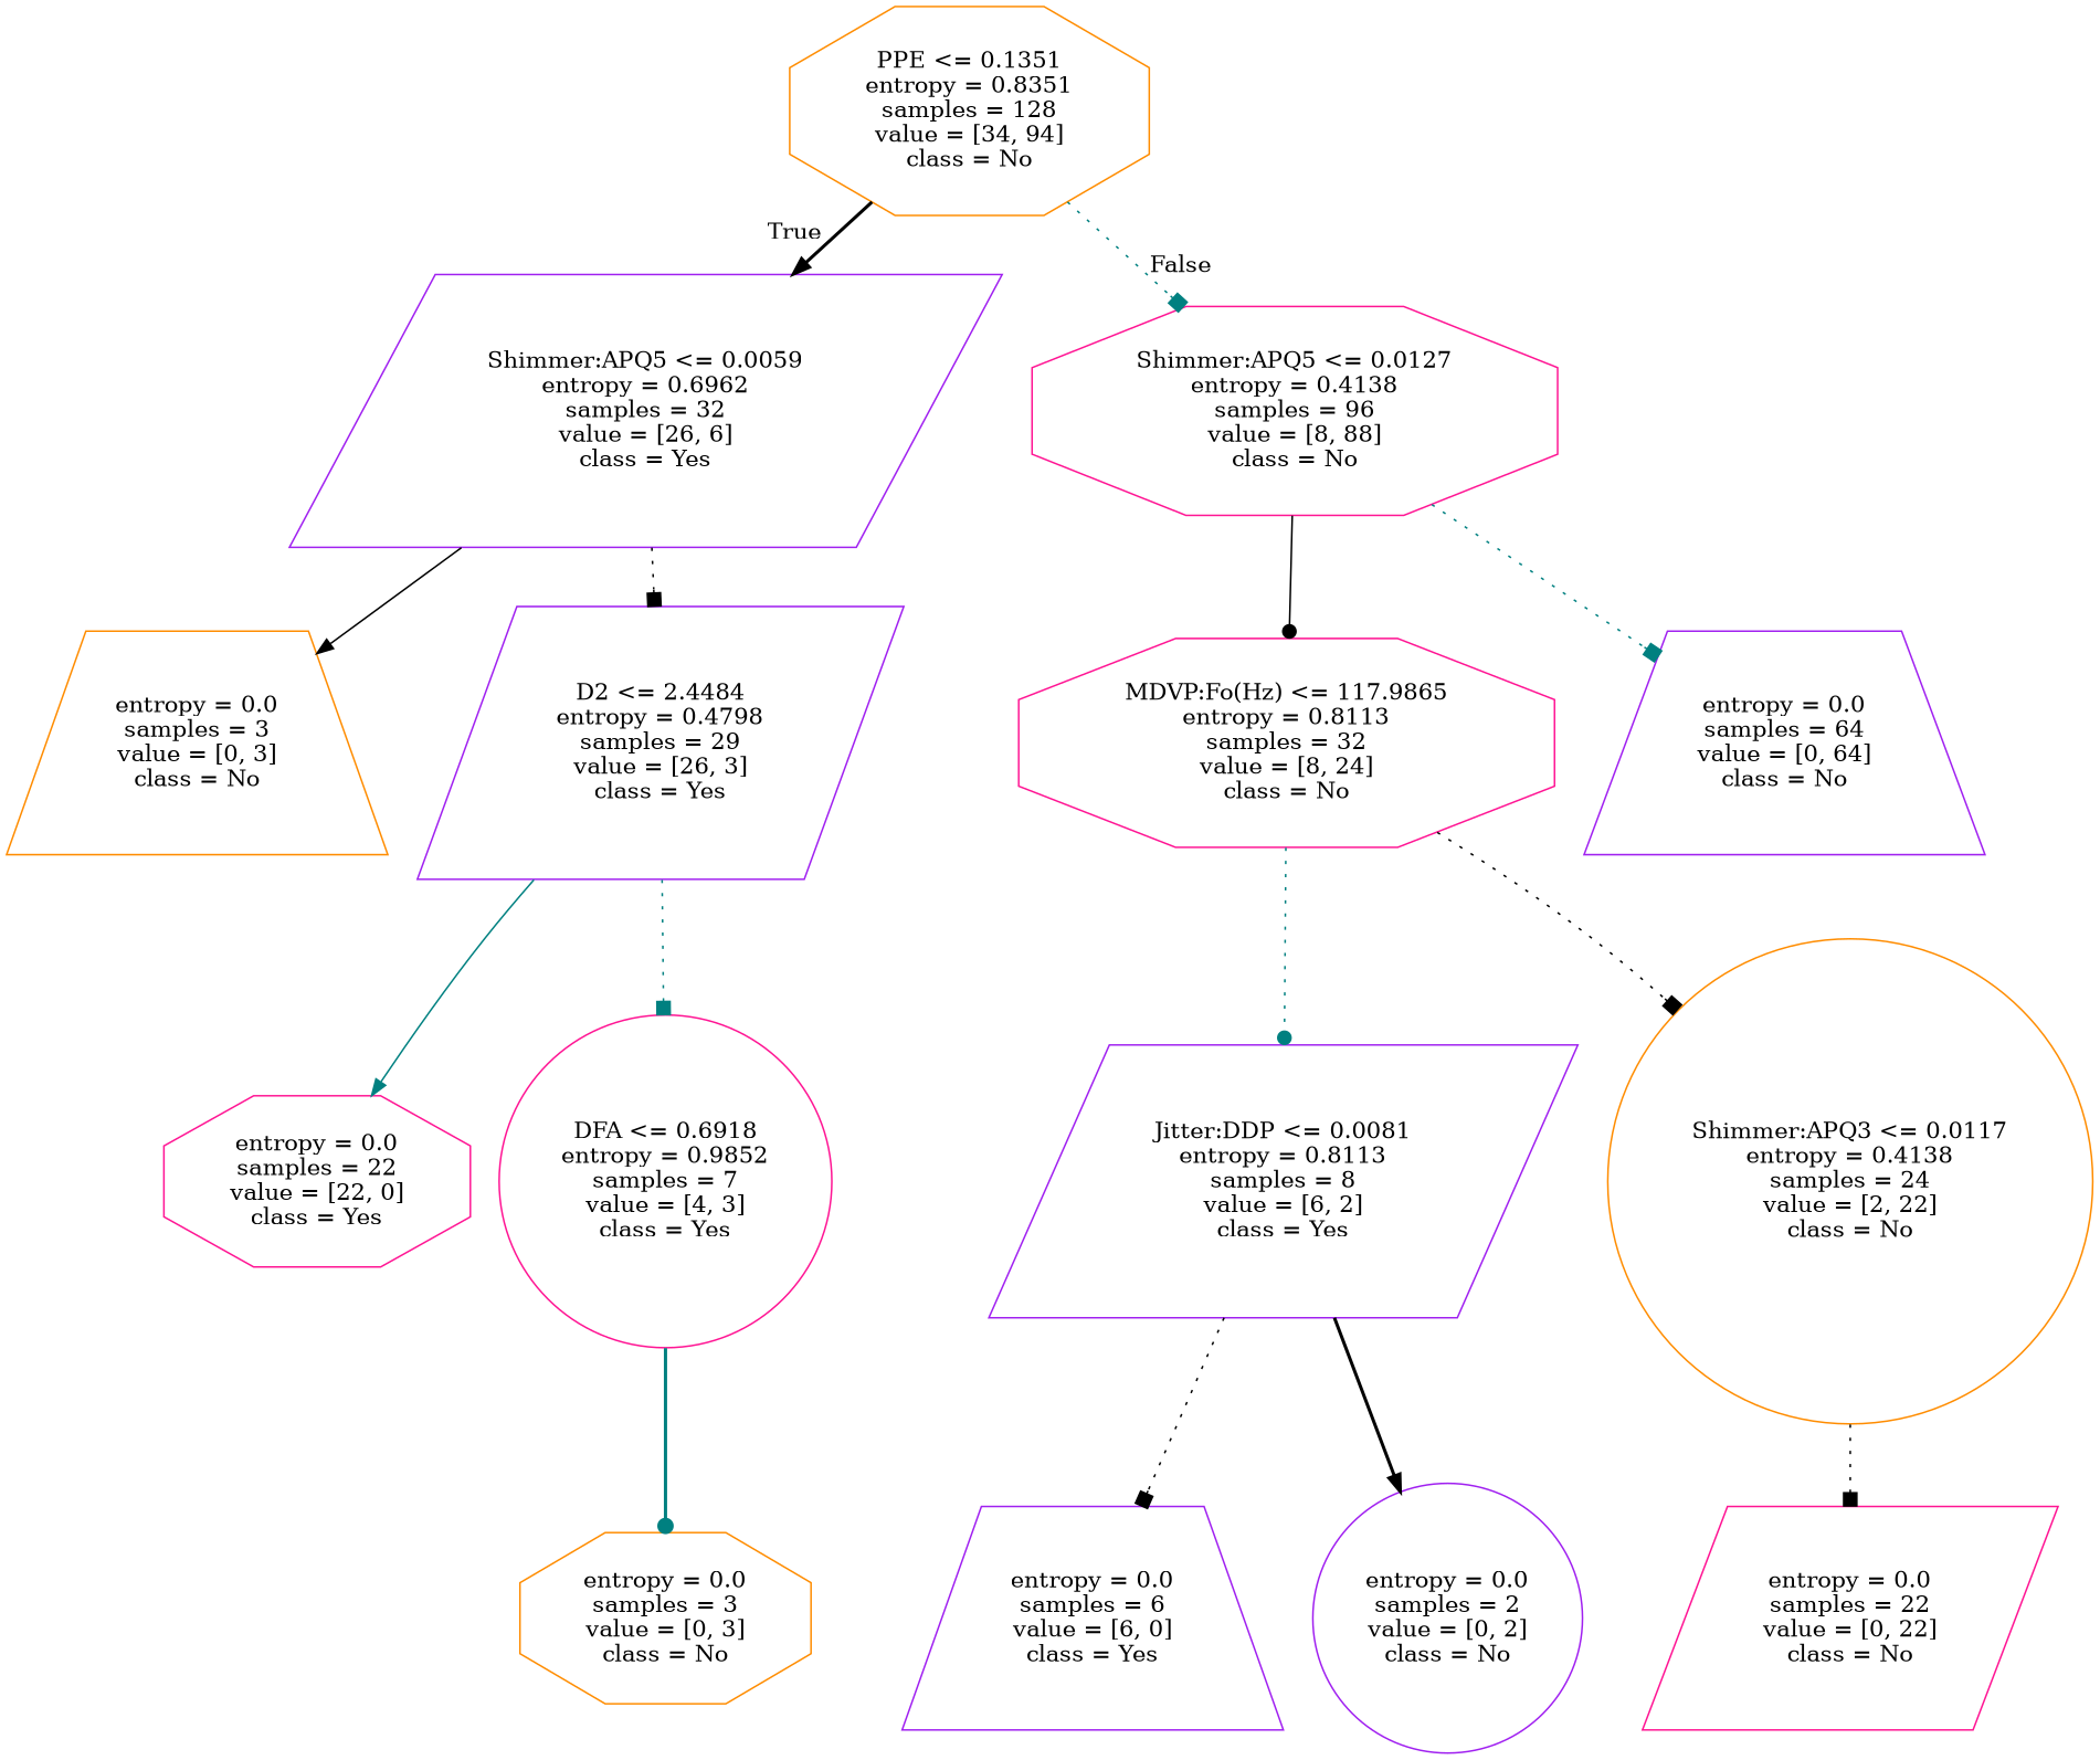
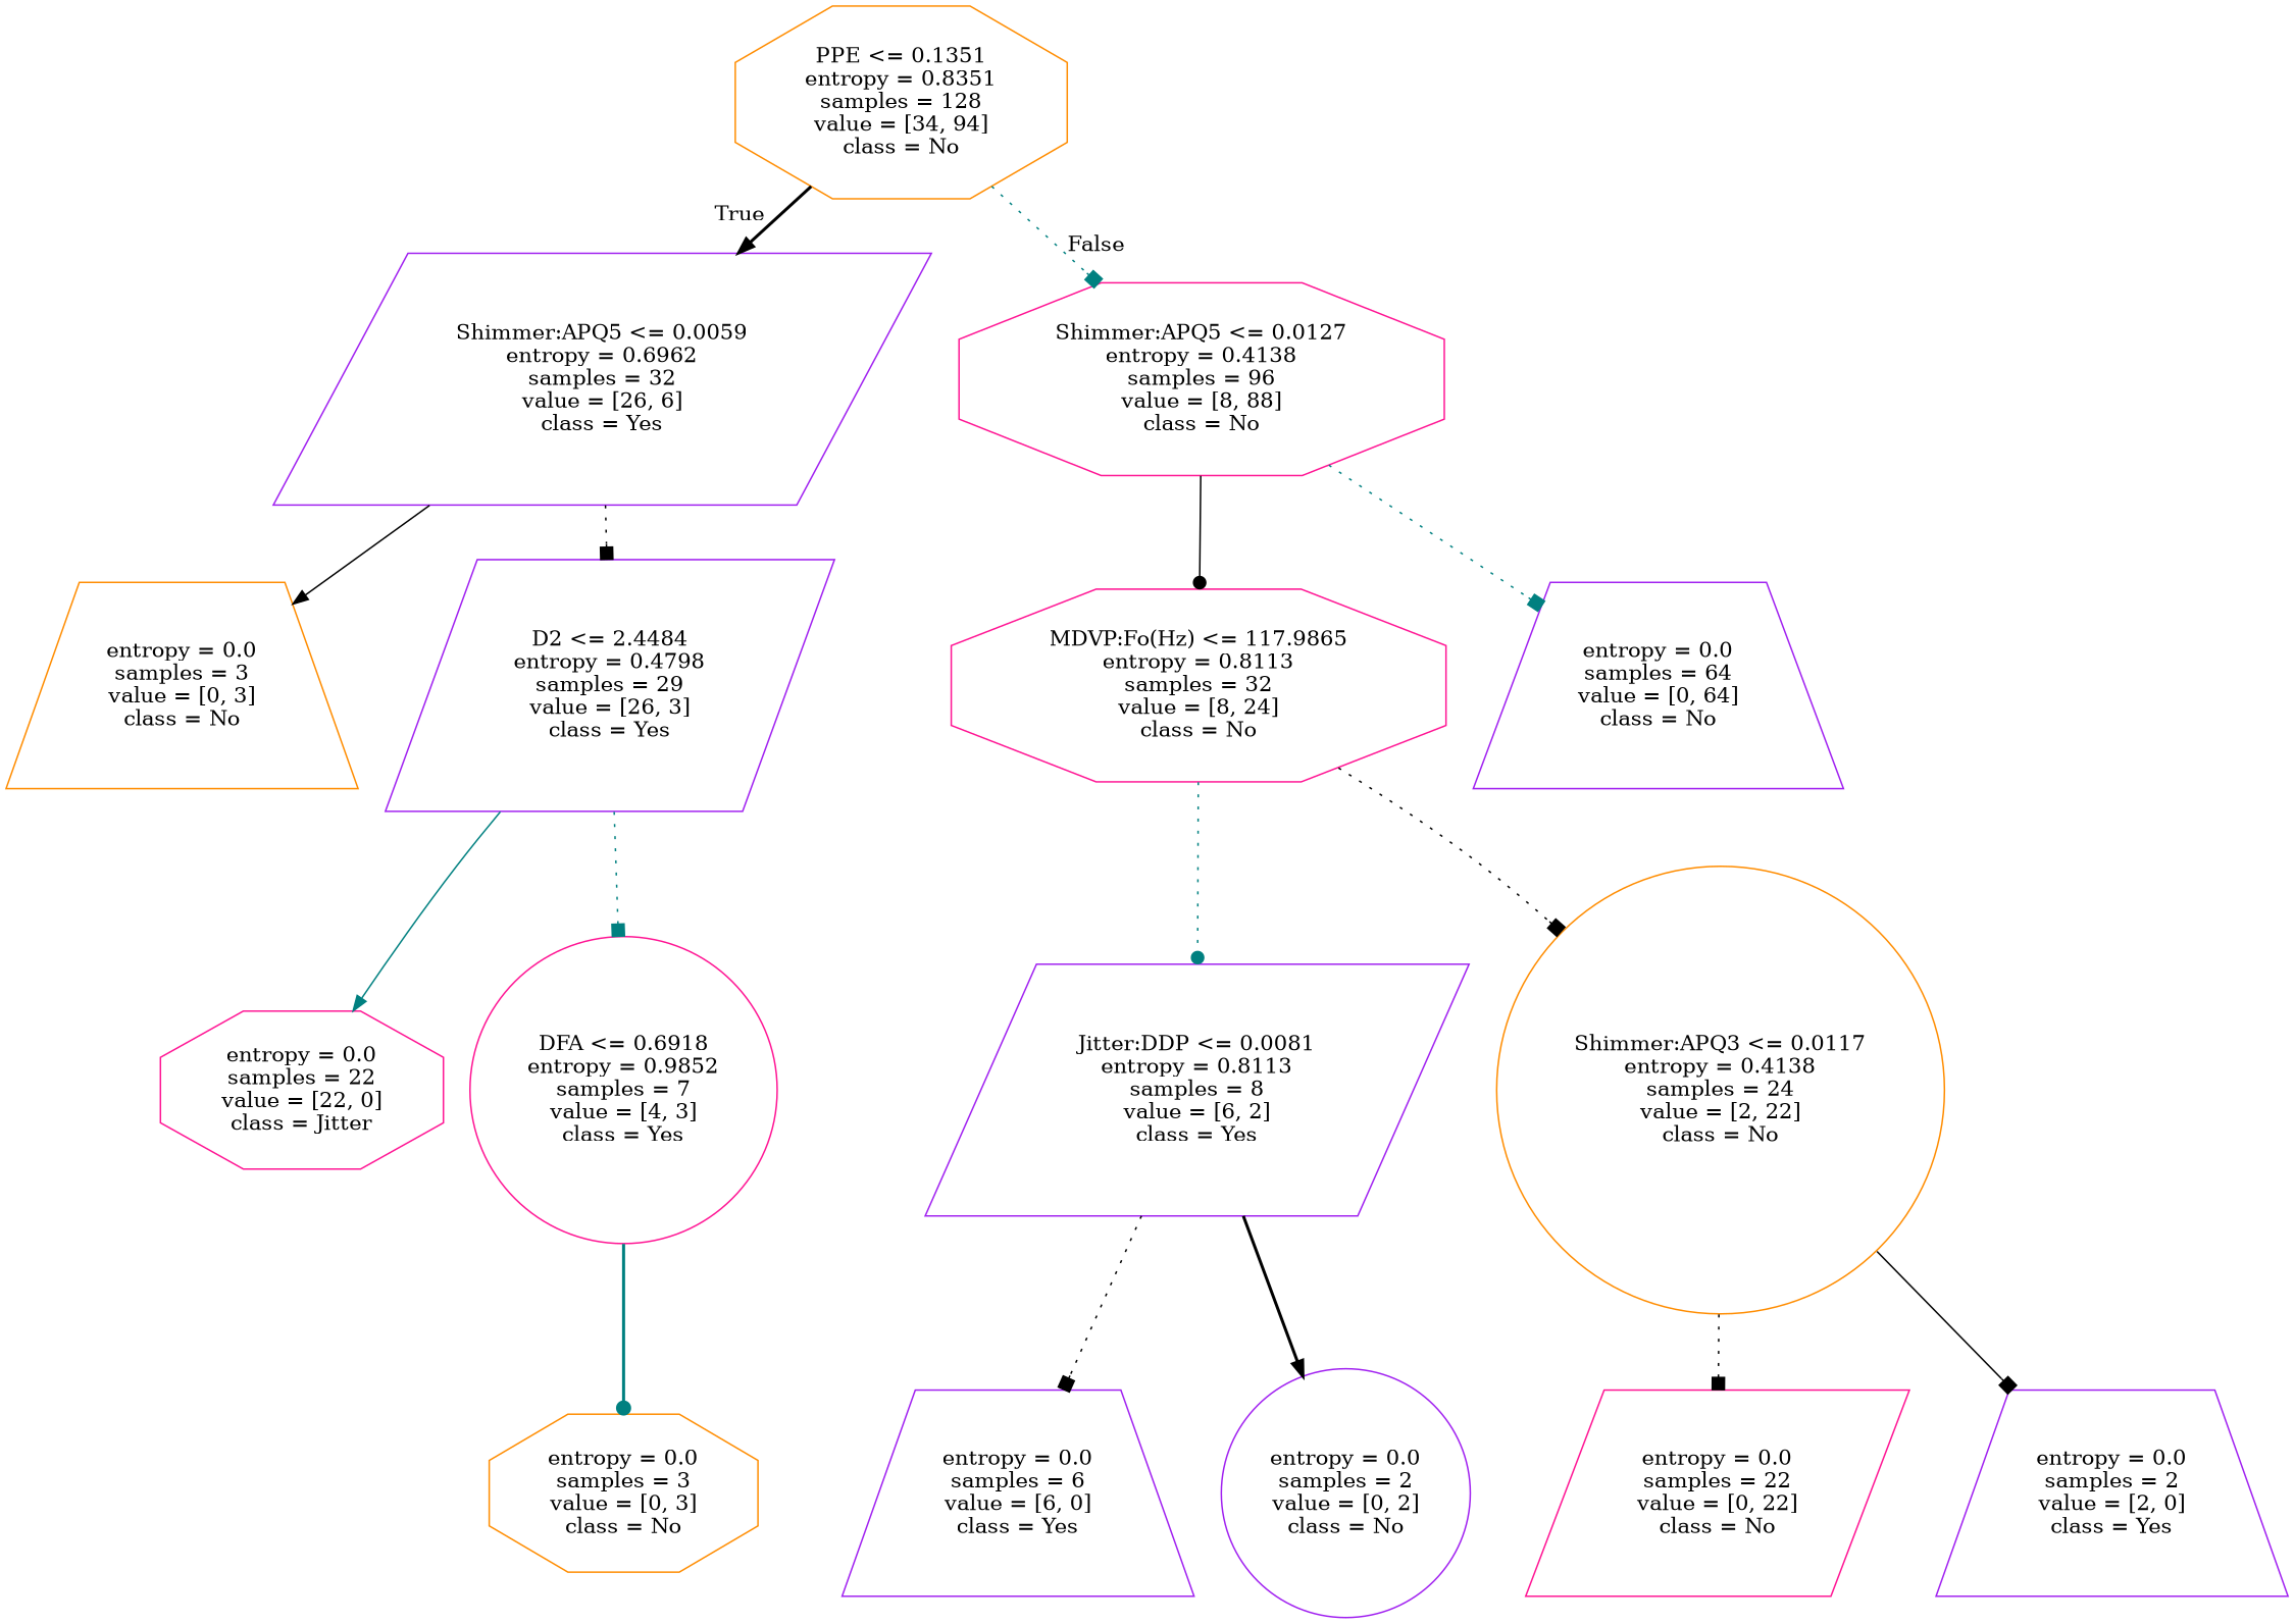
  digraph {
    node [color=purple shape=octagon]
    edge [arrowhead=box color=black style=dotted]
    n1 [color=darkorange label="PPE <= 0.1351\nentropy = 0.8351\nsamples = 128\nvalue = [34, 94]\nclass = No"]
    n2 [label="Shimmer:APQ5 <= 0.0059\nentropy = 0.6962\nsamples = 32\nvalue = [26, 6]\nclass = Yes" shape=parallelogram]
    n3 [color=deeppink label="Shimmer:APQ5 <= 0.0127\nentropy = 0.4138\nsamples = 96\nvalue = [8, 88]\nclass = No"]
    n4 [color=darkorange label="entropy = 0.0\nsamples = 3\nvalue = [0, 3]\nclass = No" shape=trapezium]
    n5 [label="D2 <= 2.4484\nentropy = 0.4798\nsamples = 29\nvalue = [26, 3]\nclass = Yes" shape=parallelogram]
    n6 [color=deeppink label="MDVP:Fo(Hz) <= 117.9865\nentropy = 0.8113\nsamples = 32\nvalue = [8, 24]\nclass = No"]
    n7 [label="entropy = 0.0\nsamples = 64\nvalue = [0, 64]\nclass = No" shape=trapezium]
-   n8 [color=deeppink label="entropy = 0.0\nsamples = 22\nvalue = [22, 0]\nclass = Yes"]
+   n8 [color=deeppink label="entropy = 0.0\nsamples = 22\nvalue = [22, 0]\nclass = Jitter"]
    n9 [color=deeppink label="DFA <= 0.6918\nentropy = 0.9852\nsamples = 7\nvalue = [4, 3]\nclass = Yes" shape=circle]
    n10 [color=darkorange label="entropy = 0.0\nsamples = 3\nvalue = [0, 3]\nclass = No"]
    n11 [label="Jitter:DDP <= 0.0081\nentropy = 0.8113\nsamples = 8\nvalue = [6, 2]\nclass = Yes" shape=parallelogram]
    n12 [color=darkorange label="Shimmer:APQ3 <= 0.0117\nentropy = 0.4138\nsamples = 24\nvalue = [2, 22]\nclass = No" shape=circle]
    n13 [label="entropy = 0.0\nsamples = 6\nvalue = [6, 0]\nclass = Yes" shape=trapezium]
    n14 [label="entropy = 0.0\nsamples = 2\nvalue = [0, 2]\nclass = No" shape=circle]
    n15 [color=deeppink label="entropy = 0.0\nsamples = 22\nvalue = [0, 22]\nclass = No" shape=parallelogram]
+   n16 [label="entropy = 0.0\nsamples = 2\nvalue = [2, 0]\nclass = Yes" shape=trapezium]
    n1 -> n2 [arrowhead=normal headlabel=True labelangle=45 labeldistance=2.5 style=bold]
    n1 -> n3 [color=teal headlabel=False labelangle=-45 labeldistance=2.5]
    n2 -> n4 [arrowhead=normal style=solid]
    n2 -> n5
    n3 -> n6 [arrowhead=dot style=solid]
    n3 -> n7 [color=teal]
    n5 -> n8 [arrowhead=normal color=teal style=solid]
    n5 -> n9 [color=teal]
    n6 -> n11 [arrowhead=dot color=teal]
    n6 -> n12
    n9 -> n10 [arrowhead=dot color=teal style=bold]
    n11 -> n13
    n11 -> n14 [arrowhead=normal style=bold]
    n12 -> n15
+   n12 -> n16 [style=solid]
  }
